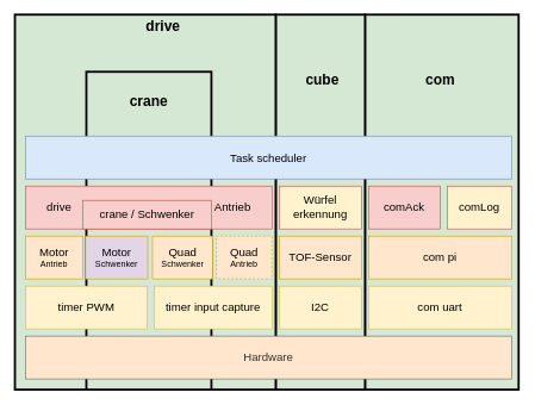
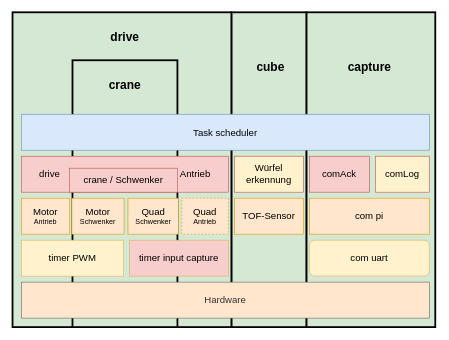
  <mxCell id="0" />
  <mxCell id="1" parent="0" />
  <mxCell id="2" value="" style="rounded=0;whiteSpace=wrap;html=1;fillColor=#d5e8d4;strokeColor=#000000;strokeWidth=3;" vertex="1" parent="1"><mxGeometry x="510" y="20" width="215" height="525" as="geometry" /></mxCell>
  <mxCell id="3" value="" style="rounded=0;whiteSpace=wrap;html=1;fillColor=#d5e8d4;strokeColor=#000000;strokeWidth=3;" vertex="1" parent="1"><mxGeometry x="385" y="20" width="125" height="525" as="geometry" /></mxCell>
  <mxCell id="4" value="" style="rounded=0;whiteSpace=wrap;html=1;fillColor=#d5e8d4;strokeColor=#000000;strokeWidth=3;" vertex="1" parent="1"><mxGeometry x="20" y="20" width="365" height="525" as="geometry" /></mxCell>
  <mxCell id="5" value="" style="rounded=0;whiteSpace=wrap;html=1;fillColor=#d5e8d4;strokeColor=#000000;strokeWidth=3;" vertex="1" parent="1"><mxGeometry x="120" y="100" width="175" height="445" as="geometry" /></mxCell>
  <mxCell id="6" value="&lt;font style=&quot;font-size: 16px&quot;&gt;Hardware&lt;/font&gt;" style="rounded=0;whiteSpace=wrap;html=1;fillColor=#ffe6cc;strokeColor=#666666;fontColor=#333333;" parent="1" vertex="1"><mxGeometry x="35" y="470" width="680" height="60" as="geometry" /></mxCell>
- <mxCell id="7" value="&lt;font style=&quot;font-size: 16px&quot;&gt;com uart&lt;/font&gt;&lt;br&gt;" style="rounded=0;whiteSpace=wrap;html=1;fillColor=#fff2cc;strokeColor=#d6b656;" parent="1" vertex="1"><mxGeometry x="515" y="400" width="200" height="60" as="geometry" /></mxCell>
- <mxCell id="8" value="&lt;font style=&quot;font-size: 16px&quot;&gt;I2C&lt;/font&gt;&lt;br&gt;" style="rounded=0;whiteSpace=wrap;html=1;fillColor=#fff2cc;strokeColor=#d6b656;" parent="1" vertex="1"><mxGeometry x="390" y="400" width="115" height="60" as="geometry" /></mxCell>
- <mxCell id="9" value="&lt;font style=&quot;font-size: 16px&quot;&gt;timer input capture&lt;/font&gt;&lt;br&gt;" style="rounded=0;whiteSpace=wrap;html=1;fillColor=#fff2cc;strokeColor=#d6b656;" parent="1" vertex="1"><mxGeometry x="215" y="400" width="165" height="60" as="geometry" /></mxCell>
+ <mxCell id="7" value="&lt;font style=&quot;font-size: 16px&quot;&gt;com uart&lt;/font&gt;&lt;br&gt;" style="whiteSpace=wrap;html=1;fillColor=#fff2cc;strokeColor=#d6b656;rounded=1;" parent="1" vertex="1"><mxGeometry x="515" y="400" width="200" height="60" as="geometry" /></mxCell>
+ <mxCell id="9" value="&lt;font style=&quot;font-size: 16px&quot;&gt;timer input capture&lt;/font&gt;&lt;br&gt;" style="rounded=0;whiteSpace=wrap;html=1;fillColor=#f8cecc;strokeColor=#d6b656;" parent="1" vertex="1"><mxGeometry x="215" y="400" width="165" height="60" as="geometry" /></mxCell>
  <mxCell id="10" value="&lt;font style=&quot;font-size: 16px&quot;&gt;timer PWM&lt;/font&gt;&lt;br&gt;" style="rounded=0;whiteSpace=wrap;html=1;fillColor=#fff2cc;strokeColor=#d6b656;" parent="1" vertex="1"><mxGeometry x="35" y="400" width="170" height="60" as="geometry" /></mxCell>
  <mxCell id="11" value="&lt;font style=&quot;font-size: 16px&quot;&gt;Motor&lt;br&gt;&lt;/font&gt;Antrieb&lt;br&gt;" style="rounded=0;whiteSpace=wrap;html=1;fillColor=#ffe6cc;strokeColor=#d79b00;" parent="1" vertex="1"><mxGeometry x="35" y="330" width="80" height="60" as="geometry" /></mxCell>
- <mxCell id="12" value="&lt;font style=&quot;font-size: 16px&quot;&gt;Motor&lt;br&gt;&lt;/font&gt;Schwenker&lt;br&gt;" style="rounded=0;whiteSpace=wrap;html=1;fillColor=#e1d5e7;strokeColor=#d79b00;" parent="1" vertex="1"><mxGeometry x="119" y="330" width="87" height="60" as="geometry" /></mxCell>
+ <mxCell id="12" value="&lt;font style=&quot;font-size: 16px&quot;&gt;Motor&lt;br&gt;&lt;/font&gt;Schwenker&lt;br&gt;" style="rounded=0;whiteSpace=wrap;html=1;fillColor=#ffe6cc;strokeColor=#d79b00;" parent="1" vertex="1"><mxGeometry x="119" y="330" width="87" height="60" as="geometry" /></mxCell>
  <mxCell id="13" value="&lt;font style=&quot;font-size: 16px&quot;&gt;Quad&lt;br&gt;&lt;/font&gt;Schwenker&lt;br&gt;" style="rounded=0;whiteSpace=wrap;html=1;fillColor=#ffe6cc;strokeColor=#d79b00;" parent="1" vertex="1"><mxGeometry x="212.5" y="330" width="84" height="60" as="geometry" /></mxCell>
  <mxCell id="14" value="&lt;font style=&quot;font-size: 16px&quot;&gt;Quad&lt;br&gt;&lt;/font&gt;Antrieb&lt;br&gt;" style="rounded=0;whiteSpace=wrap;html=1;fillColor=#ffe6cc;strokeColor=#d79b00;dashed=1;" parent="1" vertex="1"><mxGeometry x="302" y="330" width="78" height="60" as="geometry" /></mxCell>
  <mxCell id="15" value="&lt;span style=&quot;font-size: 16px&quot;&gt;TOF-Sensor&lt;/span&gt;&lt;br&gt;" style="rounded=0;whiteSpace=wrap;html=1;fillColor=#ffe6cc;strokeColor=#d79b00;" parent="1" vertex="1"><mxGeometry x="390" y="330" width="115" height="60" as="geometry" /></mxCell>
  <mxCell id="16" value="&lt;span style=&quot;font-size: 16px&quot;&gt;com pi&lt;/span&gt;&lt;br&gt;" style="rounded=0;whiteSpace=wrap;html=1;fillColor=#ffe6cc;strokeColor=#d79b00;" parent="1" vertex="1"><mxGeometry x="515" y="330" width="200" height="60" as="geometry" /></mxCell>
  <mxCell id="17" value="&lt;span style=&quot;font-size: 16px&quot;&gt;comLog&lt;/span&gt;&lt;br&gt;" style="rounded=0;whiteSpace=wrap;html=1;fillColor=#fff2cc;strokeColor=#b85450;" parent="1" vertex="1"><mxGeometry x="625" y="260" width="90" height="60" as="geometry" /></mxCell>
  <mxCell id="18" value="&lt;span style=&quot;font-size: 16px&quot;&gt;comAck&lt;br&gt;&lt;/span&gt;" style="rounded=0;whiteSpace=wrap;html=1;fillColor=#f8cecc;strokeColor=#b85450;" parent="1" vertex="1"><mxGeometry x="515" y="260" width="100" height="60" as="geometry" /></mxCell>
  <mxCell id="19" value="&lt;span style=&quot;font-size: 16px&quot;&gt;Würfel erkennung&lt;br&gt;&lt;/span&gt;" style="rounded=0;whiteSpace=wrap;html=1;fillColor=#fff2cc;strokeColor=#b85450;" parent="1" vertex="1"><mxGeometry x="390" y="260" width="115" height="60" as="geometry" /></mxCell>
  <mxCell id="20" value="&lt;span style=&quot;font-size: 16px&quot;&gt;drive&amp;nbsp; &amp;nbsp; &amp;nbsp; &amp;nbsp; &amp;nbsp; &amp;nbsp; &amp;nbsp; &amp;nbsp; &amp;nbsp; &amp;nbsp; &amp;nbsp; &amp;nbsp; &amp;nbsp; &amp;nbsp; &amp;nbsp; &amp;nbsp; &amp;nbsp; &amp;nbsp; &amp;nbsp; &amp;nbsp; &amp;nbsp; &amp;nbsp; &amp;nbsp;Antrieb&lt;br&gt;&lt;/span&gt;" style="rounded=0;whiteSpace=wrap;html=1;fillColor=#f8cecc;strokeColor=#b85450;" parent="1" vertex="1"><mxGeometry x="35" y="260" width="345" height="60" as="geometry" /></mxCell>
  <mxCell id="21" value="&lt;font style=&quot;font-size: 16px&quot;&gt;&lt;span&gt;crane /&amp;nbsp;&lt;/span&gt;&lt;span&gt;Schwenker&lt;/span&gt;&lt;/font&gt;&lt;span&gt;&lt;br&gt;&lt;/span&gt;" style="rounded=0;whiteSpace=wrap;html=1;fillColor=#f8cecc;strokeColor=#b85450;" parent="1" vertex="1"><mxGeometry x="115" y="280" width="180" height="40" as="geometry" /></mxCell>
  <mxCell id="22" value="&lt;span style=&quot;font-size: 16px&quot;&gt;Task scheduler&lt;br&gt;&lt;/span&gt;" style="rounded=0;whiteSpace=wrap;html=1;fillColor=#dae8fc;strokeColor=#6c8ebf;" parent="1" vertex="1"><mxGeometry x="35" y="190" width="680" height="60" as="geometry" /></mxCell>
  <mxCell id="23" value="&lt;font style=&quot;font-size: 20px&quot;&gt;&lt;b&gt;crane&lt;/b&gt;&lt;/font&gt;" style="text;html=1;strokeColor=none;fillColor=none;align=center;verticalAlign=middle;whiteSpace=wrap;rounded=0;" vertex="1" parent="1"><mxGeometry x="97" y="130" width="221" height="20" as="geometry" /></mxCell>
- <mxCell id="24" value="&lt;font style=&quot;font-size: 20px&quot;&gt;&lt;b&gt;drive&lt;/b&gt;&lt;/font&gt;" style="text;html=1;strokeColor=none;fillColor=none;align=center;verticalAlign=middle;whiteSpace=wrap;rounded=0;" vertex="1" parent="1"><mxGeometry x="117" y="25" width="221" height="20" as="geometry" /></mxCell>
- <mxCell id="25" value="&lt;font style=&quot;font-size: 20px&quot;&gt;&lt;b&gt;com&lt;/b&gt;&lt;/font&gt;" style="text;html=1;strokeColor=none;fillColor=none;align=center;verticalAlign=middle;whiteSpace=wrap;rounded=0;" vertex="1" parent="1"><mxGeometry x="504.5" y="100" width="221" height="20" as="geometry" /></mxCell>
+ <mxCell id="24" value="&lt;font style=&quot;font-size: 20px&quot;&gt;&lt;b&gt;drive&lt;/b&gt;&lt;/font&gt;" style="text;html=1;strokeColor=none;fillColor=none;align=center;verticalAlign=middle;whiteSpace=wrap;rounded=0;" vertex="1" parent="1"><mxGeometry x="97" y="50" width="221" height="20" as="geometry" /></mxCell>
+ <mxCell id="25" value="&lt;font style=&quot;font-size: 20px&quot;&gt;&lt;b&gt;capture&lt;/b&gt;&lt;/font&gt;" style="text;html=1;strokeColor=none;fillColor=none;align=center;verticalAlign=middle;whiteSpace=wrap;rounded=0;" vertex="1" parent="1"><mxGeometry x="504.5" y="100" width="221" height="20" as="geometry" /></mxCell>
  <mxCell id="26" value="&lt;font style=&quot;font-size: 20px&quot;&gt;&lt;b&gt;cube&lt;/b&gt;&lt;/font&gt;" style="text;html=1;strokeColor=none;fillColor=none;align=center;verticalAlign=middle;whiteSpace=wrap;rounded=0;" vertex="1" parent="1"><mxGeometry x="340" y="100" width="221" height="20" as="geometry" /></mxCell>
